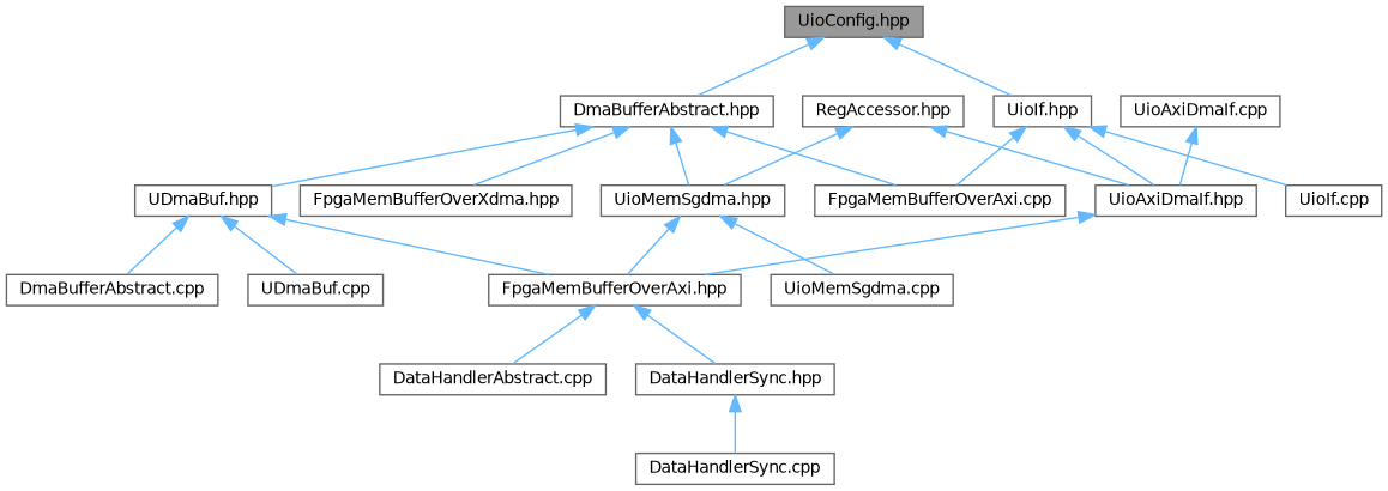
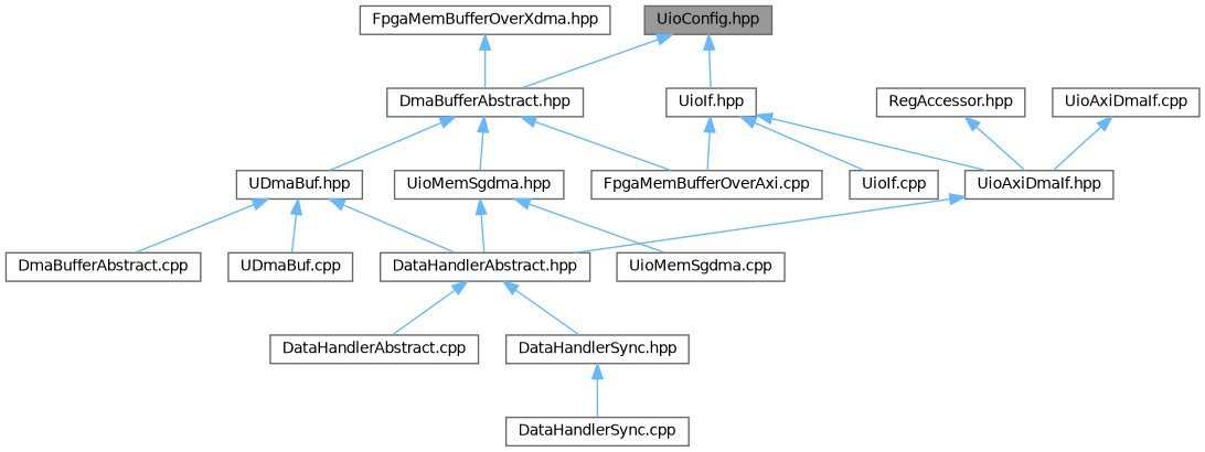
  digraph {
    node [color=grey40 fillcolor=white fontname=Helvetica fontsize=10 shape=box style=filled]
    edge [color=steelblue1 dir=back fontname=Helvetica fontsize=10 labelfontname=Helvetica labelfontsize=10 style=solid]
    n1 [color=gray40 fillcolor=grey60 fontcolor=black height=0.2 label="UioConfig.hpp" width=0.4]
    n2 [height=0.2 label="DmaBufferAbstract.hpp" width=0.4]
    n3 [height=0.2 label="UioIf.hpp" width=0.4]
    n4 [height=0.2 label="FpgaMemBufferOverAxi.cpp" width=0.4]
    n5 [height=0.2 label="FpgaMemBufferOverXdma.hpp" width=0.4]
    n6 [height=0.2 label="UDmaBuf.hpp" width=0.4]
    n7 [height=0.2 label="UioMemSgdma.hpp" width=0.4]
    n8 [height=0.2 label="UioAxiDmaIf.hpp" width=0.4]
    n9 [height=0.2 label="UioIf.cpp" width=0.4]
    n10 [height=0.2 label="DmaBufferAbstract.cpp" width=0.4]
-   n11 [height=0.2 label="FpgaMemBufferOverAxi.hpp" width=0.4]
+   n11 [height=0.2 label="DataHandlerAbstract.hpp" width=0.4]
    n12 [height=0.2 label="UDmaBuf.cpp" width=0.4]
    n13 [height=0.2 label="UioMemSgdma.cpp" width=0.4]
    n14 [height=0.2 label="DataHandlerAbstract.cpp" width=0.4]
    n15 [height=0.2 label="DataHandlerSync.hpp" width=0.4]
    n16 [height=0.2 label="DataHandlerSync.cpp" width=0.4]
    n17 [height=0.2 label="RegAccessor.hpp" width=0.4]
    n18 [height=0.2 label="UioAxiDmaIf.cpp" width=0.4]
    n1 -> n2
    n1 -> n3
    n2 -> n4
-   n2 -> n5
+   n5 -> n2
    n2 -> n6
    n2 -> n7
    n3 -> n4
    n3 -> n8
    n3 -> n9
    n6 -> n10
    n6 -> n11
    n6 -> n12
    n7 -> n11
    n7 -> n13
    n8 -> n11
    n11 -> n14
    n11 -> n15
    n15 -> n16
-   n17 -> n7
    n17 -> n8
    n18 -> n8
  }
